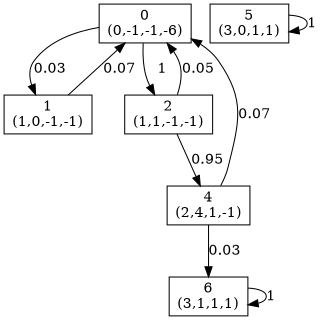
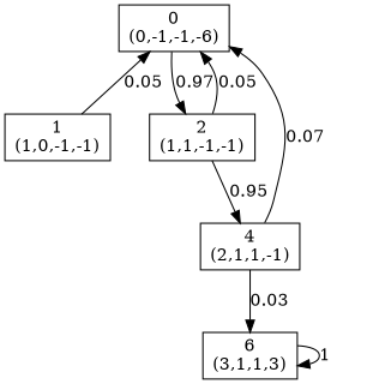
  digraph {
    node [shape=box]
    n1 [label="0\n(0,-1,-1,-6)"]
    n2 [label="1\n(1,0,-1,-1)"]
    n3 [label="2\n(1,1,-1,-1)"]
-   n4 [label="4\n(2,4,1,-1)"]
-   n5 [label="6\n(3,1,1,1)"]
-   n6 [label="5\n(3,0,1,1)"]
-   n1 -> n2 [label=0.03]
-   n1 -> n3 [label=1]
-   n2 -> n1 [label=0.07]
+   n4 [label="4\n(2,1,1,-1)"]
+   n5 [label="6\n(3,1,1,3)"]
+   n1 -> n3 [label=0.97]
+   n2 -> n1 [label=0.05]
    n3 -> n1 [label=0.05]
    n3 -> n4 [label=0.95]
    n4 -> n1 [label=0.07]
    n4 -> n5 [label=0.03]
    n5 -> n5 [label=1]
-   n6 -> n6 [label=1]
  }
